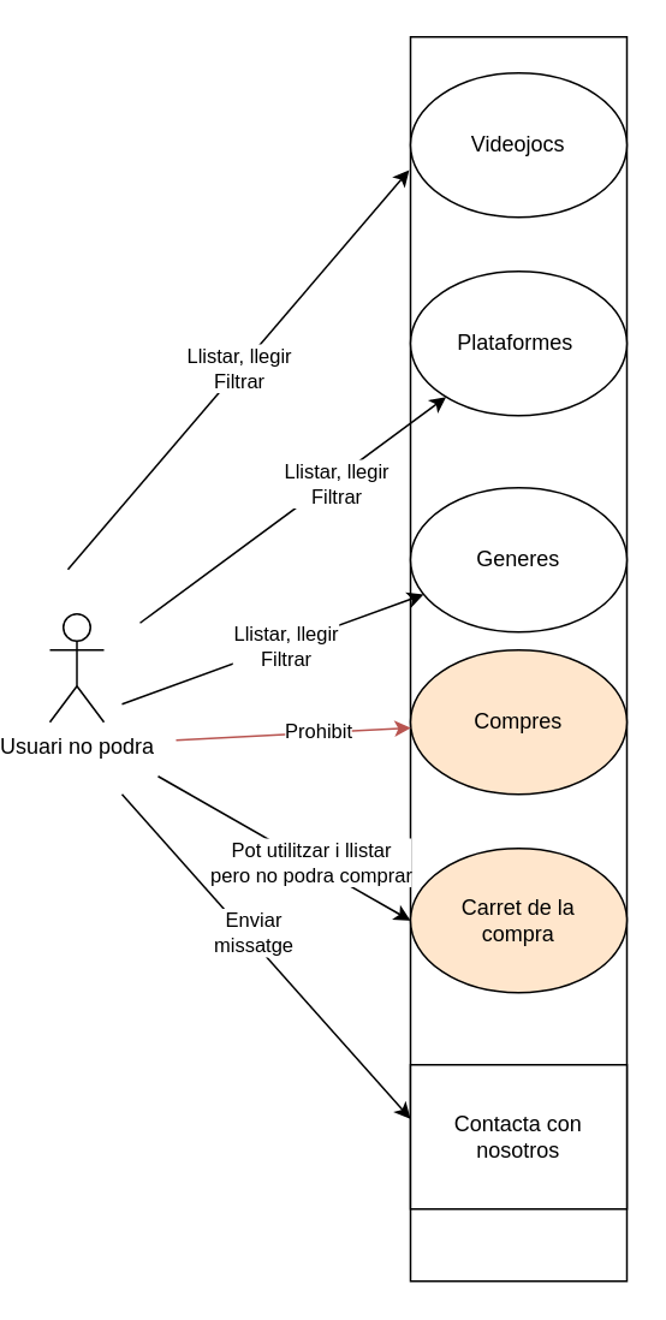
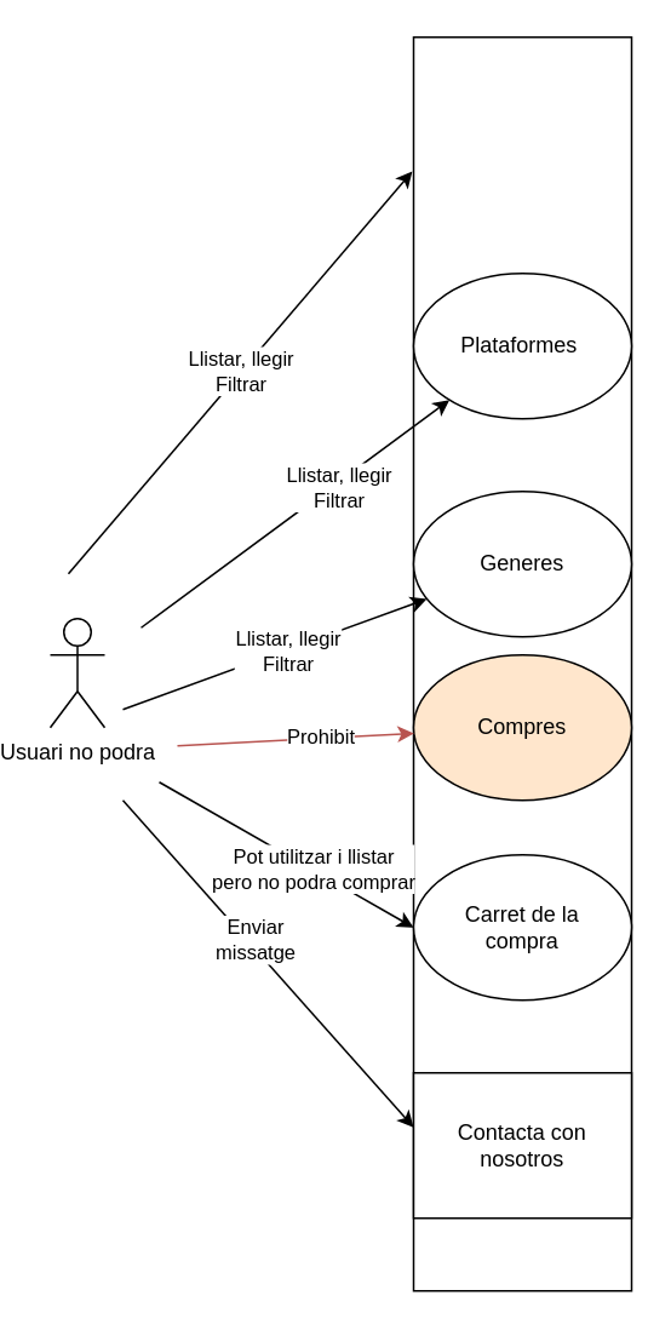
  <mxCell id="0" />
  <mxCell id="1" parent="0" />
  <mxCell id="2" value="" style="rounded=0;whiteSpace=wrap;html=1;" parent="1" vertex="1"><mxGeometry x="220" y="20" width="120" height="690" as="geometry" /></mxCell>
- <mxCell id="3" value="Videojocs" style="ellipse;whiteSpace=wrap;html=1;" parent="1" vertex="1"><mxGeometry x="220" y="40" width="120" height="80" as="geometry" /></mxCell>
  <mxCell id="4" value="Plataformes&amp;nbsp;" style="ellipse;whiteSpace=wrap;html=1;" parent="1" vertex="1"><mxGeometry x="220" y="150" width="120" height="80" as="geometry" /></mxCell>
  <mxCell id="5" value="Generes" style="ellipse;whiteSpace=wrap;html=1;" parent="1" vertex="1"><mxGeometry x="220" y="270" width="120" height="80" as="geometry" /></mxCell>
  <mxCell id="6" value="Usuari no podra" style="shape=umlActor;verticalLabelPosition=bottom;verticalAlign=top;html=1;outlineConnect=0;" parent="1" vertex="1"><mxGeometry x="20" y="340" width="30" height="60" as="geometry" /></mxCell>
  <mxCell id="7" value="Compres" style="ellipse;whiteSpace=wrap;html=1;fillColor=#ffe6cc;" parent="1" vertex="1"><mxGeometry x="220" y="360" width="120" height="80" as="geometry" /></mxCell>
  <mxCell id="8" value="" style="endArrow=classic;html=1;rounded=0;" parent="1" target="4" edge="1"><mxGeometry width="50" height="50" relative="1" as="geometry"><mxPoint x="70" y="345" as="sourcePoint" /><mxPoint x="120" y="295" as="targetPoint" /></mxGeometry></mxCell>
  <mxCell id="9" value="Llistar, llegir&lt;br&gt;Filtrar" style="edgeLabel;html=1;align=center;verticalAlign=middle;resizable=0;points=[];" parent="8" vertex="1" connectable="0"><mxGeometry x="0.263" y="-2" relative="1" as="geometry"><mxPoint as="offset" /></mxGeometry></mxCell>
  <mxCell id="10" value="Llistar, llegir&lt;br&gt;Filtrar" style="endArrow=classic;html=1;rounded=0;entryX=-0.006;entryY=0.107;entryDx=0;entryDy=0;entryPerimeter=0;" parent="1" target="2" edge="1"><mxGeometry width="50" height="50" relative="1" as="geometry"><mxPoint x="30" y="315.34" as="sourcePoint" /><mxPoint x="199.749" y="190.004" as="targetPoint" /></mxGeometry></mxCell>
  <mxCell id="11" value="" style="endArrow=classic;html=1;rounded=0;fillColor=#f8cecc;strokeColor=#b85450;" parent="1" target="7" edge="1"><mxGeometry width="50" height="50" relative="1" as="geometry"><mxPoint x="90" y="410" as="sourcePoint" /><mxPoint x="200" y="485" as="targetPoint" /></mxGeometry></mxCell>
  <mxCell id="12" value="Prohibit" style="edgeLabel;html=1;align=center;verticalAlign=middle;resizable=0;points=[];" parent="11" vertex="1" connectable="0"><mxGeometry x="0.207" y="1" relative="1" as="geometry"><mxPoint as="offset" /></mxGeometry></mxCell>
  <mxCell id="13" value="" style="endArrow=classic;html=1;rounded=0;" parent="1" target="5" edge="1"><mxGeometry width="50" height="50" relative="1" as="geometry"><mxPoint x="60" y="390" as="sourcePoint" /><mxPoint x="140" y="360" as="targetPoint" /></mxGeometry></mxCell>
  <mxCell id="14" value="Llistar, llegir&lt;br&gt;Filtrar" style="edgeLabel;html=1;align=center;verticalAlign=middle;resizable=0;points=[];" parent="13" vertex="1" connectable="0"><mxGeometry x="0.077" relative="1" as="geometry"><mxPoint as="offset" /></mxGeometry></mxCell>
- <mxCell id="15" value="Carret de la &lt;br&gt;compra" style="ellipse;whiteSpace=wrap;html=1;fillColor=#ffe6cc;" parent="1" vertex="1"><mxGeometry x="220" y="470" width="120" height="80" as="geometry" /></mxCell>
+ <mxCell id="15" value="Carret de la &lt;br&gt;compra" style="ellipse;whiteSpace=wrap;html=1;" parent="1" vertex="1"><mxGeometry x="220" y="470" width="120" height="80" as="geometry" /></mxCell>
  <mxCell id="16" value="" style="endArrow=classic;html=1;rounded=0;" parent="1" edge="1"><mxGeometry width="50" height="50" relative="1" as="geometry"><mxPoint x="80" y="430" as="sourcePoint" /><mxPoint x="220.003" y="510" as="targetPoint" /></mxGeometry></mxCell>
  <mxCell id="17" value="Pot utilitzar i llistar&lt;br&gt;pero no podra comprar" style="edgeLabel;html=1;align=center;verticalAlign=middle;resizable=0;points=[];fontColor=#000000;" parent="16" vertex="1" connectable="0"><mxGeometry x="0.207" y="1" relative="1" as="geometry"><mxPoint as="offset" /></mxGeometry></mxCell>
  <mxCell id="18" value="Contacta con nosotros" style="whiteSpace=wrap;html=1;rounded=0;" parent="1" vertex="1"><mxGeometry x="220" y="590" width="120" height="80" as="geometry" /></mxCell>
  <mxCell id="19" value="" style="endArrow=classic;html=1;rounded=0;entryX=0;entryY=0.375;entryDx=0;entryDy=0;entryPerimeter=0;" parent="1" target="18" edge="1"><mxGeometry width="50" height="50" relative="1" as="geometry"><mxPoint x="60" y="440" as="sourcePoint" /><mxPoint x="210" y="630" as="targetPoint" /></mxGeometry></mxCell>
  <mxCell id="20" value="Enviar &lt;br&gt;missatge" style="edgeLabel;html=1;align=center;verticalAlign=middle;resizable=0;points=[];" parent="19" vertex="1" connectable="0"><mxGeometry x="-0.128" y="3" relative="1" as="geometry"><mxPoint as="offset" /></mxGeometry></mxCell>
